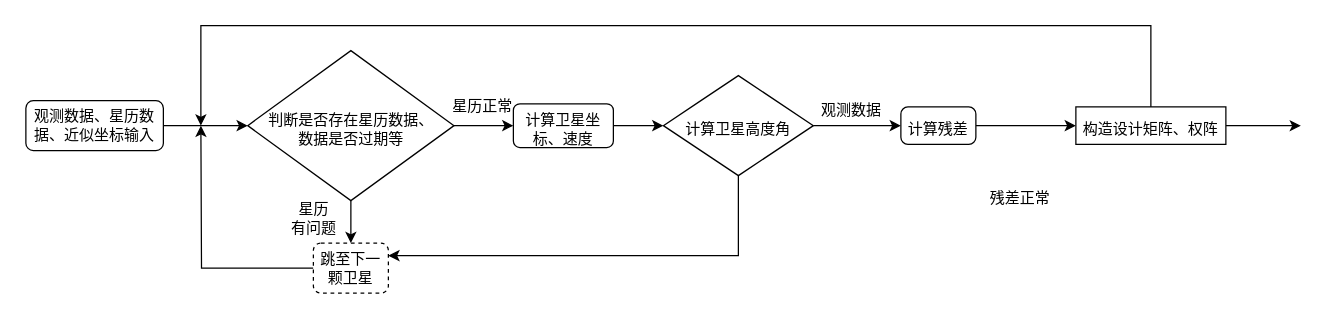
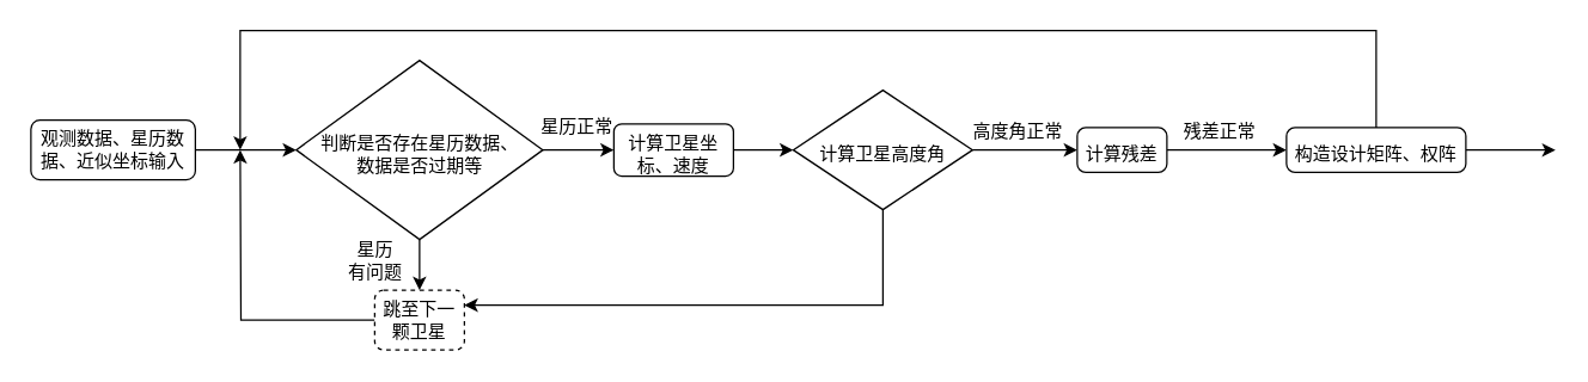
  <mxCell id="0" />
  <mxCell id="1" parent="0" />
  <mxCell id="2" value="" style="edgeStyle=orthogonalEdgeStyle;rounded=0;orthogonalLoop=1;jettySize=auto;html=1;entryX=0;entryY=0.5;entryDx=0;entryDy=0;" parent="1" source="3" target="8" edge="1"><mxGeometry relative="1" as="geometry"><mxPoint x="280" y="40" as="targetPoint" /></mxGeometry></mxCell>
  <mxCell id="3" value="观测数据、星历数据、近似坐标输入" style="rounded=1;whiteSpace=wrap;html=1;" parent="1" vertex="1"><mxGeometry x="20" y="80" width="110" height="40" as="geometry" /></mxCell>
  <mxCell id="4" value="" style="edgeStyle=orthogonalEdgeStyle;rounded=0;orthogonalLoop=1;jettySize=auto;html=1;exitX=0.5;exitY=1;exitDx=0;exitDy=0;" parent="1" source="8" target="6" edge="1"><mxGeometry relative="1" as="geometry"><mxPoint x="220" y="70" as="sourcePoint" /></mxGeometry></mxCell>
  <mxCell id="5" style="edgeStyle=orthogonalEdgeStyle;rounded=0;orthogonalLoop=1;jettySize=auto;html=1;" parent="1" source="6" edge="1"><mxGeometry relative="1" as="geometry"><mxPoint x="160" y="100" as="targetPoint" /></mxGeometry></mxCell>
  <mxCell id="6" value="跳至下一颗卫星" style="whiteSpace=wrap;html=1;rounded=1;dashed=1;" parent="1" vertex="1"><mxGeometry x="250" y="194" width="60" height="40" as="geometry" /></mxCell>
  <mxCell id="7" value="" style="edgeStyle=orthogonalEdgeStyle;rounded=0;orthogonalLoop=1;jettySize=auto;html=1;" parent="1" source="8" target="11" edge="1"><mxGeometry relative="1" as="geometry" /></mxCell>
  <mxCell id="8" value="判断是否存在星历数据、&lt;br&gt;数据是否过期等" style="rhombus;whiteSpace=wrap;html=1;spacingTop=6;" parent="1" vertex="1"><mxGeometry x="197.5" y="40" width="165" height="120" as="geometry" /></mxCell>
  <mxCell id="9" value="星历&lt;br&gt;有问题" style="text;html=1;align=center;verticalAlign=middle;resizable=0;points=[];autosize=1;strokeColor=none;fillColor=none;" parent="1" vertex="1"><mxGeometry x="220" y="154" width="60" height="40" as="geometry" /></mxCell>
  <mxCell id="10" value="" style="edgeStyle=orthogonalEdgeStyle;rounded=0;orthogonalLoop=1;jettySize=auto;html=1;entryX=0;entryY=0.5;entryDx=0;entryDy=0;" parent="1" source="11" target="15" edge="1"><mxGeometry relative="1" as="geometry" /></mxCell>
  <mxCell id="11" value="计算卫星坐标、速度" style="rounded=1;whiteSpace=wrap;html=1;spacingTop=6;" parent="1" vertex="1"><mxGeometry x="410" y="82.5" width="80" height="35" as="geometry" /></mxCell>
  <mxCell id="12" value="星历正常" style="text;html=1;align=center;verticalAlign=middle;resizable=0;points=[];autosize=1;strokeColor=none;fillColor=none;" parent="1" vertex="1"><mxGeometry x="350" y="70" width="70" height="30" as="geometry" /></mxCell>
  <mxCell id="13" style="edgeStyle=orthogonalEdgeStyle;rounded=0;orthogonalLoop=1;jettySize=auto;html=1;exitX=0.5;exitY=1;exitDx=0;exitDy=0;entryX=1;entryY=0.25;entryDx=0;entryDy=0;" parent="1" source="15" target="6" edge="1"><mxGeometry relative="1" as="geometry"><mxPoint x="590" y="220" as="targetPoint" /></mxGeometry></mxCell>
  <mxCell id="14" value="" style="edgeStyle=orthogonalEdgeStyle;rounded=0;orthogonalLoop=1;jettySize=auto;html=1;" parent="1" source="15" target="17" edge="1"><mxGeometry relative="1" as="geometry" /></mxCell>
  <mxCell id="15" value="计算卫星高度角" style="rhombus;whiteSpace=wrap;html=1;rounded=1;spacingTop=6;arcSize=0;" parent="1" vertex="1"><mxGeometry x="530" y="60" width="120" height="80" as="geometry" /></mxCell>
  <mxCell id="16" value="" style="edgeStyle=orthogonalEdgeStyle;rounded=0;orthogonalLoop=1;jettySize=auto;html=1;" parent="1" source="17" target="21" edge="1"><mxGeometry relative="1" as="geometry" /></mxCell>
  <mxCell id="17" value="计算残差" style="whiteSpace=wrap;html=1;rounded=1;spacingTop=6;arcSize=19;" parent="1" vertex="1"><mxGeometry x="720" y="85" width="60" height="30" as="geometry" /></mxCell>
- <mxCell id="18" value="观测数据" style="text;html=1;align=center;verticalAlign=middle;resizable=0;points=[];autosize=1;strokeColor=none;fillColor=none;" parent="1" vertex="1"><mxGeometry x="640" y="73" width="80" height="30" as="geometry" /></mxCell>
+ <mxCell id="18" value="高度角正常" style="text;html=1;align=center;verticalAlign=middle;resizable=0;points=[];autosize=1;strokeColor=none;fillColor=none;" parent="1" vertex="1"><mxGeometry x="640" y="73" width="80" height="30" as="geometry" /></mxCell>
  <mxCell id="19" style="edgeStyle=orthogonalEdgeStyle;rounded=0;orthogonalLoop=1;jettySize=auto;html=1;" parent="1" source="21" edge="1"><mxGeometry relative="1" as="geometry"><mxPoint x="160" y="100" as="targetPoint" /><Array as="points"><mxPoint x="920" y="20" /><mxPoint x="160" y="20" /></Array></mxGeometry></mxCell>
  <mxCell id="20" style="edgeStyle=orthogonalEdgeStyle;rounded=0;orthogonalLoop=1;jettySize=auto;html=1;exitX=1;exitY=0.5;exitDx=0;exitDy=0;" parent="1" source="21" edge="1"><mxGeometry relative="1" as="geometry"><mxPoint x="1040" y="100.118" as="targetPoint" /></mxGeometry></mxCell>
- <mxCell id="21" value="构造设计矩阵、权阵" style="whiteSpace=wrap;html=1;spacingTop=6;arcSize=19;rounded=0;" parent="1" vertex="1"><mxGeometry x="860" y="85" width="120" height="30" as="geometry" /></mxCell>
- <mxCell id="22" value="残差正常" style="text;html=1;align=center;verticalAlign=middle;resizable=0;points=[];autosize=1;strokeColor=none;fillColor=none;" parent="1" vertex="1"><mxGeometry x="780" y="143" width="70" height="30" as="geometry" /></mxCell>
+ <mxCell id="21" value="构造设计矩阵、权阵" style="whiteSpace=wrap;html=1;rounded=1;spacingTop=6;arcSize=19;" parent="1" vertex="1"><mxGeometry x="860" y="85" width="120" height="30" as="geometry" /></mxCell>
+ <mxCell id="22" value="残差正常" style="text;html=1;align=center;verticalAlign=middle;resizable=0;points=[];autosize=1;strokeColor=none;fillColor=none;" parent="1" vertex="1"><mxGeometry x="780" y="73" width="70" height="30" as="geometry" /></mxCell>
